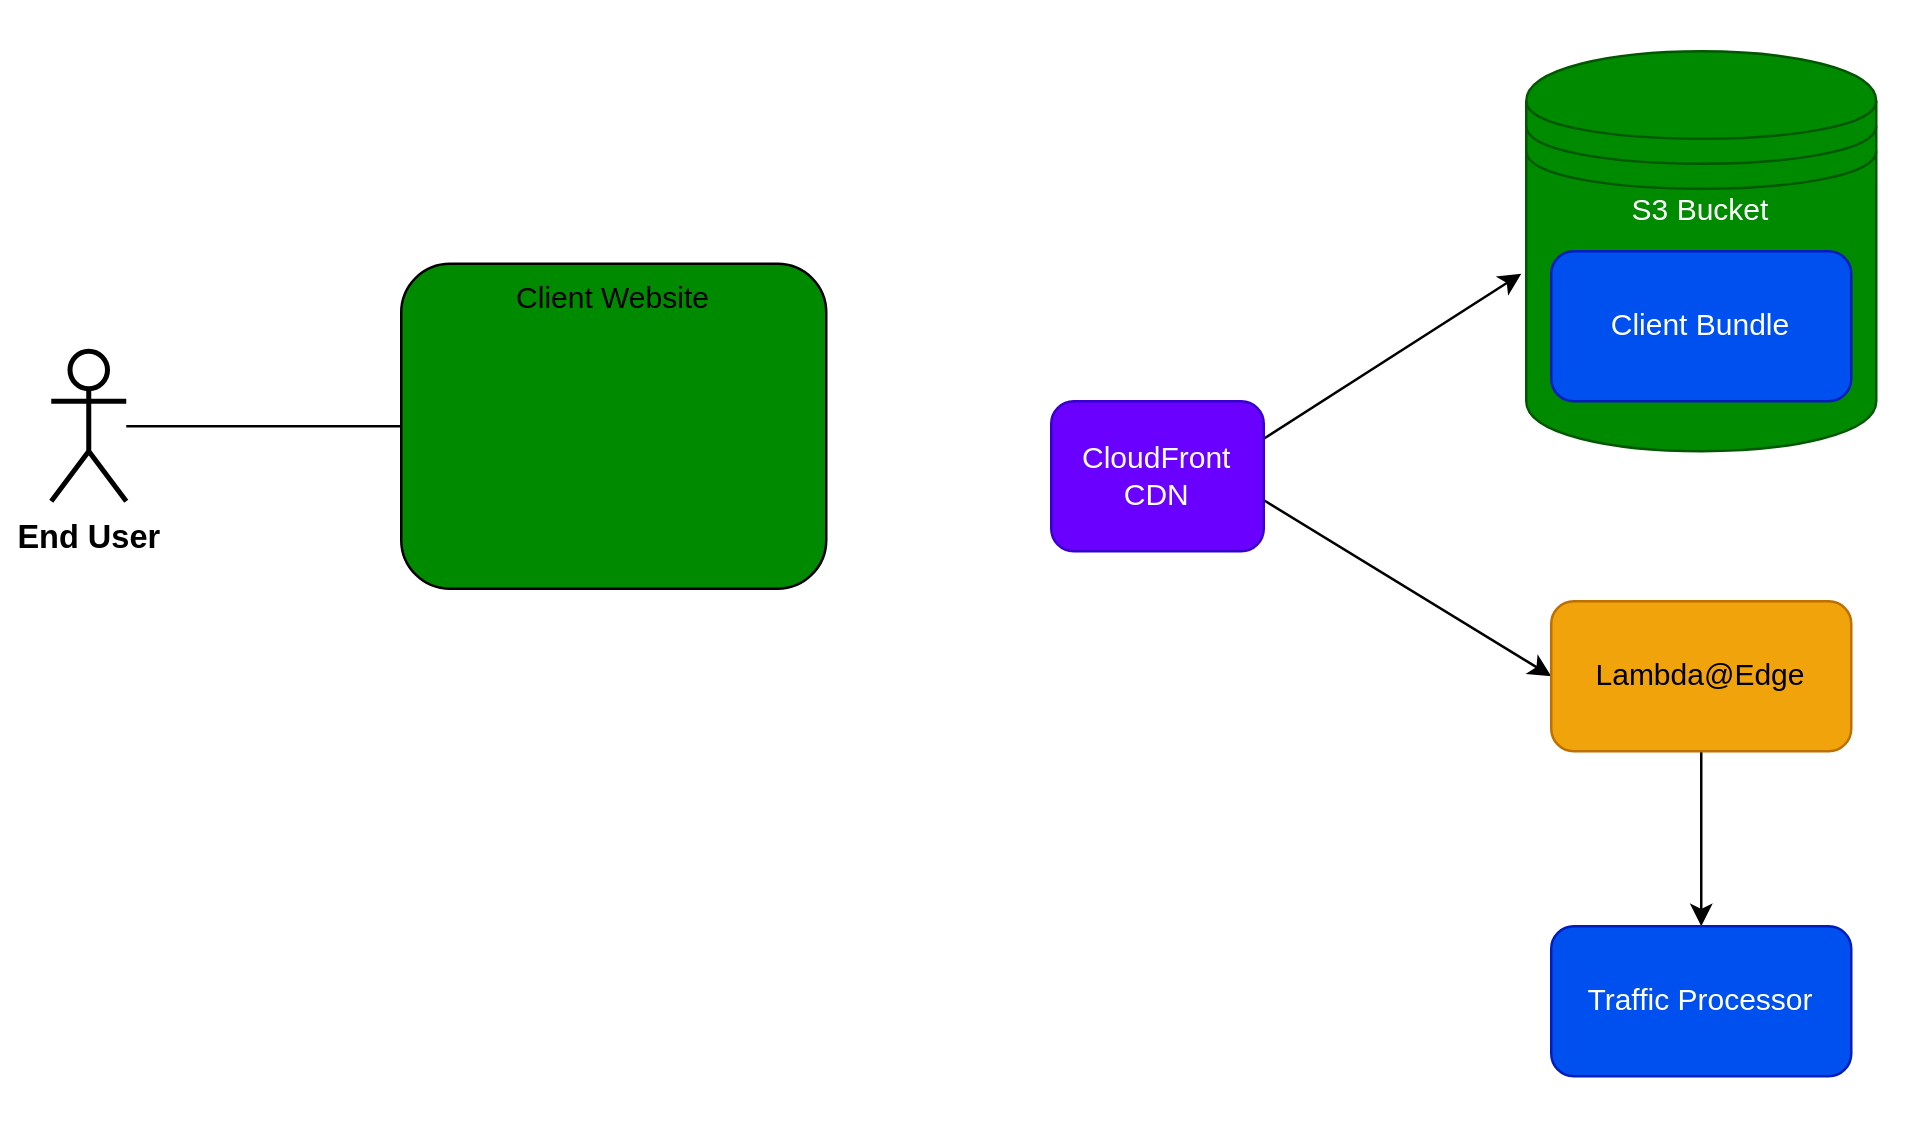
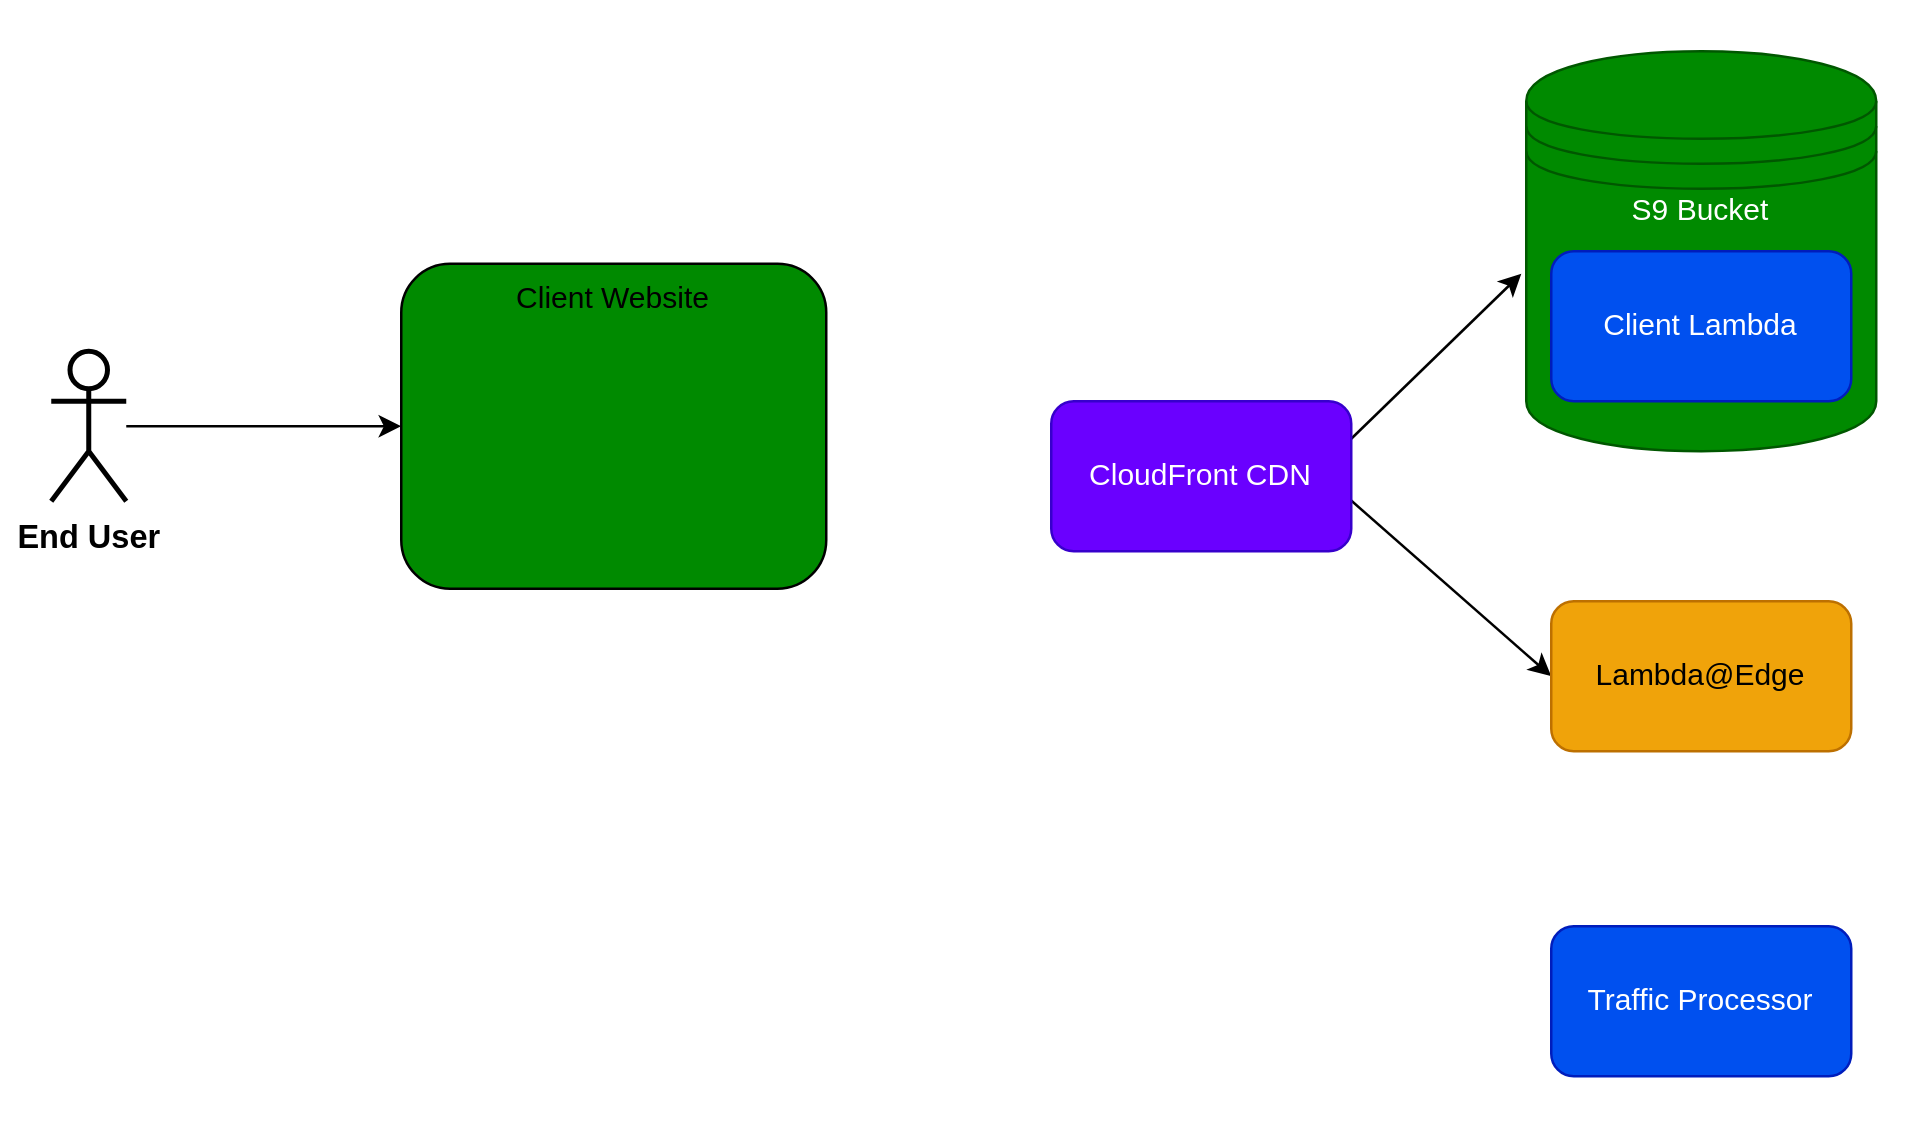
  <mxCell id="0" />
  <mxCell id="1" parent="0" />
  <mxCell id="2" value="Client Website" style="rounded=1;whiteSpace=wrap;html=1;verticalAlign=top;fillColor=#008a00;" parent="1" vertex="1"><mxGeometry x="160" y="105" width="170" height="130" as="geometry" /></mxCell>
  <mxCell id="3" style="edgeStyle=none;html=1;entryX=0;entryY=0.5;entryDx=0;entryDy=0;exitX=0.997;exitY=0.657;exitDx=0;exitDy=0;exitPerimeter=0;" parent="1" source="5" target="7" edge="1"><mxGeometry relative="1" as="geometry" /></mxCell>
  <mxCell id="4" style="edgeStyle=none;html=1;exitX=1;exitY=0.25;exitDx=0;exitDy=0;entryX=-0.014;entryY=0.556;entryDx=0;entryDy=0;entryPerimeter=0;" edge="1" parent="1" source="5" target="8"><mxGeometry relative="1" as="geometry" /></mxCell>
- <mxCell id="5" value="CloudFront CDN" style="rounded=1;whiteSpace=wrap;html=1;fillColor=#6a00ff;fontColor=#ffffff;strokeColor=#3700CC;" parent="1" vertex="1"><mxGeometry x="420" y="160" width="85" height="60" as="geometry" /></mxCell>
- <mxCell id="6" style="edgeStyle=none;html=1;" parent="1" source="7" target="12" edge="1"><mxGeometry relative="1" as="geometry" /></mxCell>
+ <mxCell id="5" value="CloudFront CDN" style="rounded=1;whiteSpace=wrap;html=1;fillColor=#6a00ff;fontColor=#ffffff;strokeColor=#3700CC;" parent="1" vertex="1"><mxGeometry x="420" y="160" width="120" height="60" as="geometry" /></mxCell>
  <mxCell id="7" value="Lambda@Edge" style="rounded=1;whiteSpace=wrap;html=1;fillColor=#f0a30a;fontColor=#000000;strokeColor=#BD7000;" parent="1" vertex="1"><mxGeometry x="620" y="240" width="120" height="60" as="geometry" /></mxCell>
- <mxCell id="8" value="S3 Bucket" style="shape=datastore;whiteSpace=wrap;html=1;verticalAlign=top;fillColor=#008a00;fontColor=#ffffff;strokeColor=#005700;" parent="1" vertex="1"><mxGeometry x="610" y="20" width="140" height="160" as="geometry" /></mxCell>
- <mxCell id="9" style="edgeStyle=none;html=1;endArrow=none;" parent="1" source="10" target="2" edge="1"><mxGeometry relative="1" as="geometry" /></mxCell>
+ <mxCell id="8" value="S9 Bucket" style="shape=datastore;whiteSpace=wrap;html=1;verticalAlign=top;fillColor=#008a00;fontColor=#ffffff;strokeColor=#005700;" parent="1" vertex="1"><mxGeometry x="610" y="20" width="140" height="160" as="geometry" /></mxCell>
+ <mxCell id="9" style="edgeStyle=none;html=1;" parent="1" source="10" target="2" edge="1"><mxGeometry relative="1" as="geometry" /></mxCell>
  <mxCell id="10" value="End User" style="shape=umlActor;verticalLabelPosition=bottom;verticalAlign=top;html=1;outlineConnect=0;strokeWidth=2;fontSize=13;fontStyle=1" parent="1" vertex="1"><mxGeometry x="20" y="140" width="30" height="60" as="geometry" /></mxCell>
- <mxCell id="11" value="Client Bundle" style="rounded=1;whiteSpace=wrap;html=1;fillColor=#0050ef;fontColor=#ffffff;strokeColor=#001DBC;" parent="1" vertex="1"><mxGeometry x="620" y="100" width="120" height="60" as="geometry" /></mxCell>
+ <mxCell id="11" value="Client Lambda" style="rounded=1;whiteSpace=wrap;html=1;fillColor=#0050ef;fontColor=#ffffff;strokeColor=#001DBC;" parent="1" vertex="1"><mxGeometry x="620" y="100" width="120" height="60" as="geometry" /></mxCell>
  <mxCell id="12" value="Traffic Processor" style="rounded=1;whiteSpace=wrap;html=1;fillColor=#0050ef;fontColor=#ffffff;strokeColor=#001DBC;" parent="1" vertex="1"><mxGeometry x="620" y="370" width="120" height="60" as="geometry" /></mxCell>
